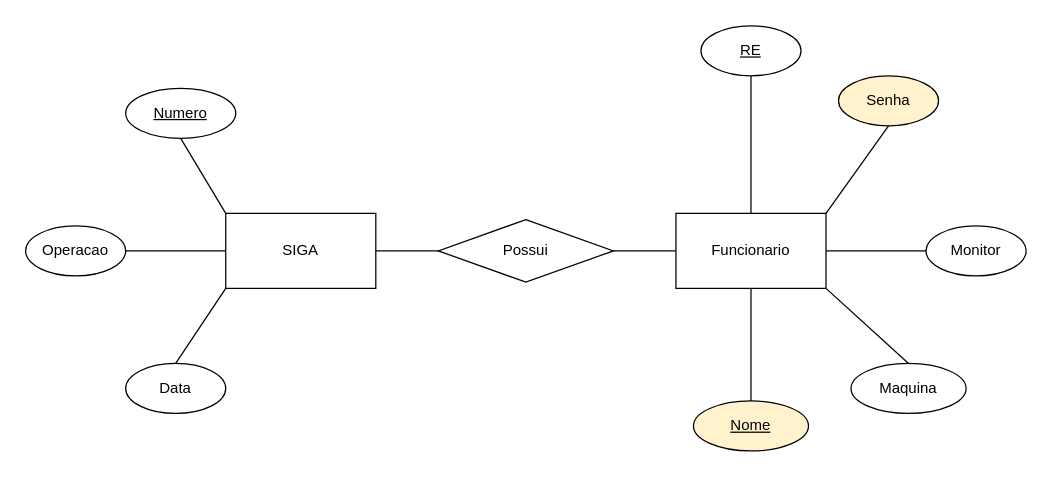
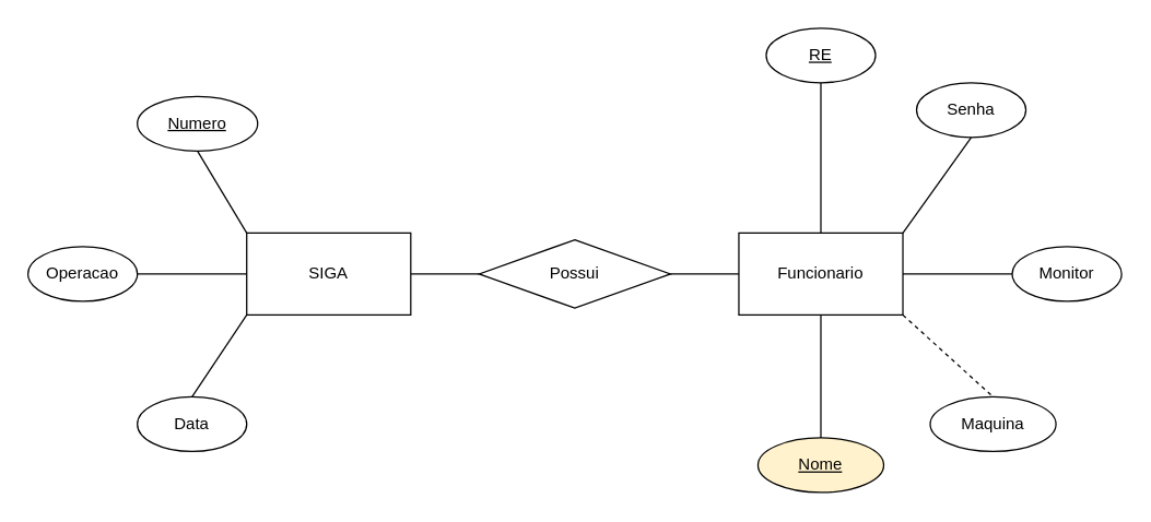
  <mxCell id="0" />
  <mxCell id="1" parent="0" />
  <mxCell id="2" value="SIGA" style="rounded=0;whiteSpace=wrap;html=1;labelBackgroundColor=none;labelBorderColor=none;" parent="1" vertex="1"><mxGeometry x="180" y="170" width="120" height="60" as="geometry" /></mxCell>
  <mxCell id="3" value="Funcionario" style="rounded=0;whiteSpace=wrap;html=1;labelBackgroundColor=none;labelBorderColor=none;" parent="1" vertex="1"><mxGeometry x="540" y="170" width="120" height="60" as="geometry" /></mxCell>
  <mxCell id="4" value="Possui" style="rhombus;whiteSpace=wrap;html=1;labelBackgroundColor=none;labelBorderColor=none;" parent="1" vertex="1"><mxGeometry x="350" y="175" width="140" height="50" as="geometry" /></mxCell>
  <mxCell id="5" value="" style="endArrow=none;html=1;rounded=0;entryX=0;entryY=0.5;entryDx=0;entryDy=0;exitX=1;exitY=0.5;exitDx=0;exitDy=0;labelBackgroundColor=none;labelBorderColor=none;" parent="1" source="2" target="4" edge="1"><mxGeometry width="50" height="50" relative="1" as="geometry"><mxPoint x="420" y="380" as="sourcePoint" /><mxPoint x="470" y="330" as="targetPoint" /></mxGeometry></mxCell>
  <mxCell id="6" value="" style="endArrow=none;html=1;rounded=0;entryX=0;entryY=0.5;entryDx=0;entryDy=0;exitX=1;exitY=0.5;exitDx=0;exitDy=0;labelBackgroundColor=none;labelBorderColor=none;" parent="1" source="4" target="3" edge="1"><mxGeometry width="50" height="50" relative="1" as="geometry"><mxPoint x="420" y="380" as="sourcePoint" /><mxPoint x="470" y="330" as="targetPoint" /></mxGeometry></mxCell>
  <mxCell id="7" value="Data" style="ellipse;whiteSpace=wrap;html=1;labelBackgroundColor=none;labelBorderColor=none;" parent="1" vertex="1"><mxGeometry x="100" y="290" width="80" height="40" as="geometry" /></mxCell>
  <mxCell id="8" value="&lt;u&gt;Numero&lt;/u&gt;" style="ellipse;whiteSpace=wrap;html=1;labelBackgroundColor=none;labelBorderColor=none;" parent="1" vertex="1"><mxGeometry x="100" y="70" width="88" height="40" as="geometry" /></mxCell>
  <mxCell id="9" value="Operacao" style="ellipse;whiteSpace=wrap;html=1;labelBackgroundColor=none;labelBorderColor=none;" parent="1" vertex="1"><mxGeometry x="20" y="180" width="80" height="40" as="geometry" /></mxCell>
  <mxCell id="10" value="" style="endArrow=none;html=1;rounded=0;entryX=0.5;entryY=1;entryDx=0;entryDy=0;exitX=0;exitY=0;exitDx=0;exitDy=0;labelBackgroundColor=none;labelBorderColor=none;" parent="1" source="2" target="8" edge="1"><mxGeometry width="50" height="50" relative="1" as="geometry"><mxPoint x="270" y="210" as="sourcePoint" /><mxPoint x="320" y="160" as="targetPoint" /></mxGeometry></mxCell>
  <mxCell id="11" value="" style="endArrow=none;html=1;rounded=0;entryX=0;entryY=0.5;entryDx=0;entryDy=0;exitX=1;exitY=0.5;exitDx=0;exitDy=0;labelBackgroundColor=none;labelBorderColor=none;" parent="1" source="9" target="2" edge="1"><mxGeometry width="50" height="50" relative="1" as="geometry"><mxPoint x="280" y="220" as="sourcePoint" /><mxPoint x="330" y="170" as="targetPoint" /></mxGeometry></mxCell>
  <mxCell id="12" value="" style="endArrow=none;html=1;rounded=0;exitX=0.5;exitY=0;exitDx=0;exitDy=0;entryX=0;entryY=1;entryDx=0;entryDy=0;labelBackgroundColor=none;labelBorderColor=none;" parent="1" source="7" target="2" edge="1"><mxGeometry width="50" height="50" relative="1" as="geometry"><mxPoint x="290" y="230" as="sourcePoint" /><mxPoint x="340" y="180" as="targetPoint" /></mxGeometry></mxCell>
  <mxCell id="13" value="Maquina" style="ellipse;whiteSpace=wrap;html=1;labelBackgroundColor=none;labelBorderColor=none;" parent="1" vertex="1"><mxGeometry x="680" y="290" width="92" height="40" as="geometry" /></mxCell>
- <mxCell id="14" value="Senha" style="ellipse;whiteSpace=wrap;html=1;labelBackgroundColor=none;labelBorderColor=none;fillColor=#fff2cc;" parent="1" vertex="1"><mxGeometry x="670" y="60" width="80" height="40" as="geometry" /></mxCell>
+ <mxCell id="14" value="Senha" style="ellipse;whiteSpace=wrap;html=1;labelBackgroundColor=none;labelBorderColor=none;" parent="1" vertex="1"><mxGeometry x="670" y="60" width="80" height="40" as="geometry" /></mxCell>
  <mxCell id="15" value="RE" style="ellipse;whiteSpace=wrap;html=1;fontStyle=4;labelBackgroundColor=none;labelBorderColor=none;" parent="1" vertex="1"><mxGeometry x="560" y="20" width="80" height="40" as="geometry" /></mxCell>
  <mxCell id="16" value="Monitor" style="ellipse;whiteSpace=wrap;html=1;labelBackgroundColor=none;labelBorderColor=none;" parent="1" vertex="1"><mxGeometry x="740" y="180" width="80" height="40" as="geometry" /></mxCell>
  <mxCell id="17" value="Nome" style="ellipse;whiteSpace=wrap;html=1;labelBackgroundColor=none;labelBorderColor=none;fontStyle=4;fillColor=#fff2cc;" parent="1" vertex="1"><mxGeometry x="554" y="320" width="92" height="40" as="geometry" /></mxCell>
  <mxCell id="18" value="" style="endArrow=none;html=1;rounded=0;entryX=0.5;entryY=0;entryDx=0;entryDy=0;exitX=0.5;exitY=1;exitDx=0;exitDy=0;labelBackgroundColor=none;labelBorderColor=none;" parent="1" source="3" target="17" edge="1"><mxGeometry width="50" height="50" relative="1" as="geometry"><mxPoint x="290" y="60" as="sourcePoint" /><mxPoint x="340" y="10" as="targetPoint" /></mxGeometry></mxCell>
- <mxCell id="19" value="" style="endArrow=none;html=1;rounded=0;entryX=0.5;entryY=0;entryDx=0;entryDy=0;exitX=1;exitY=1;exitDx=0;exitDy=0;labelBackgroundColor=none;labelBorderColor=none;" parent="1" source="3" target="13" edge="1"><mxGeometry width="50" height="50" relative="1" as="geometry"><mxPoint x="300" y="70" as="sourcePoint" /><mxPoint x="350" y="20" as="targetPoint" /></mxGeometry></mxCell>
+ <mxCell id="19" value="" style="endArrow=none;html=1;rounded=0;entryX=0.5;entryY=0;entryDx=0;entryDy=0;exitX=1;exitY=1;exitDx=0;exitDy=0;labelBackgroundColor=none;labelBorderColor=none;dashed=1;" parent="1" source="3" target="13" edge="1"><mxGeometry width="50" height="50" relative="1" as="geometry"><mxPoint x="300" y="70" as="sourcePoint" /><mxPoint x="350" y="20" as="targetPoint" /></mxGeometry></mxCell>
  <mxCell id="20" value="" style="endArrow=none;html=1;rounded=0;entryX=0;entryY=0.5;entryDx=0;entryDy=0;exitX=1;exitY=0.5;exitDx=0;exitDy=0;labelBackgroundColor=none;labelBorderColor=none;" parent="1" source="3" target="16" edge="1"><mxGeometry width="50" height="50" relative="1" as="geometry"><mxPoint x="310" y="80" as="sourcePoint" /><mxPoint x="360" y="30" as="targetPoint" /></mxGeometry></mxCell>
  <mxCell id="21" value="" style="endArrow=none;html=1;rounded=0;entryX=0.5;entryY=1;entryDx=0;entryDy=0;exitX=1;exitY=0;exitDx=0;exitDy=0;labelBackgroundColor=none;labelBorderColor=none;" parent="1" source="3" target="14" edge="1"><mxGeometry width="50" height="50" relative="1" as="geometry"><mxPoint x="320" y="90" as="sourcePoint" /><mxPoint x="370" y="40" as="targetPoint" /></mxGeometry></mxCell>
  <mxCell id="22" value="" style="endArrow=none;html=1;rounded=0;entryX=0.5;entryY=1;entryDx=0;entryDy=0;labelBackgroundColor=none;labelBorderColor=none;" parent="1" target="15" edge="1"><mxGeometry width="50" height="50" relative="1" as="geometry"><mxPoint x="600" y="170" as="sourcePoint" /><mxPoint x="380" y="50" as="targetPoint" /></mxGeometry></mxCell>
